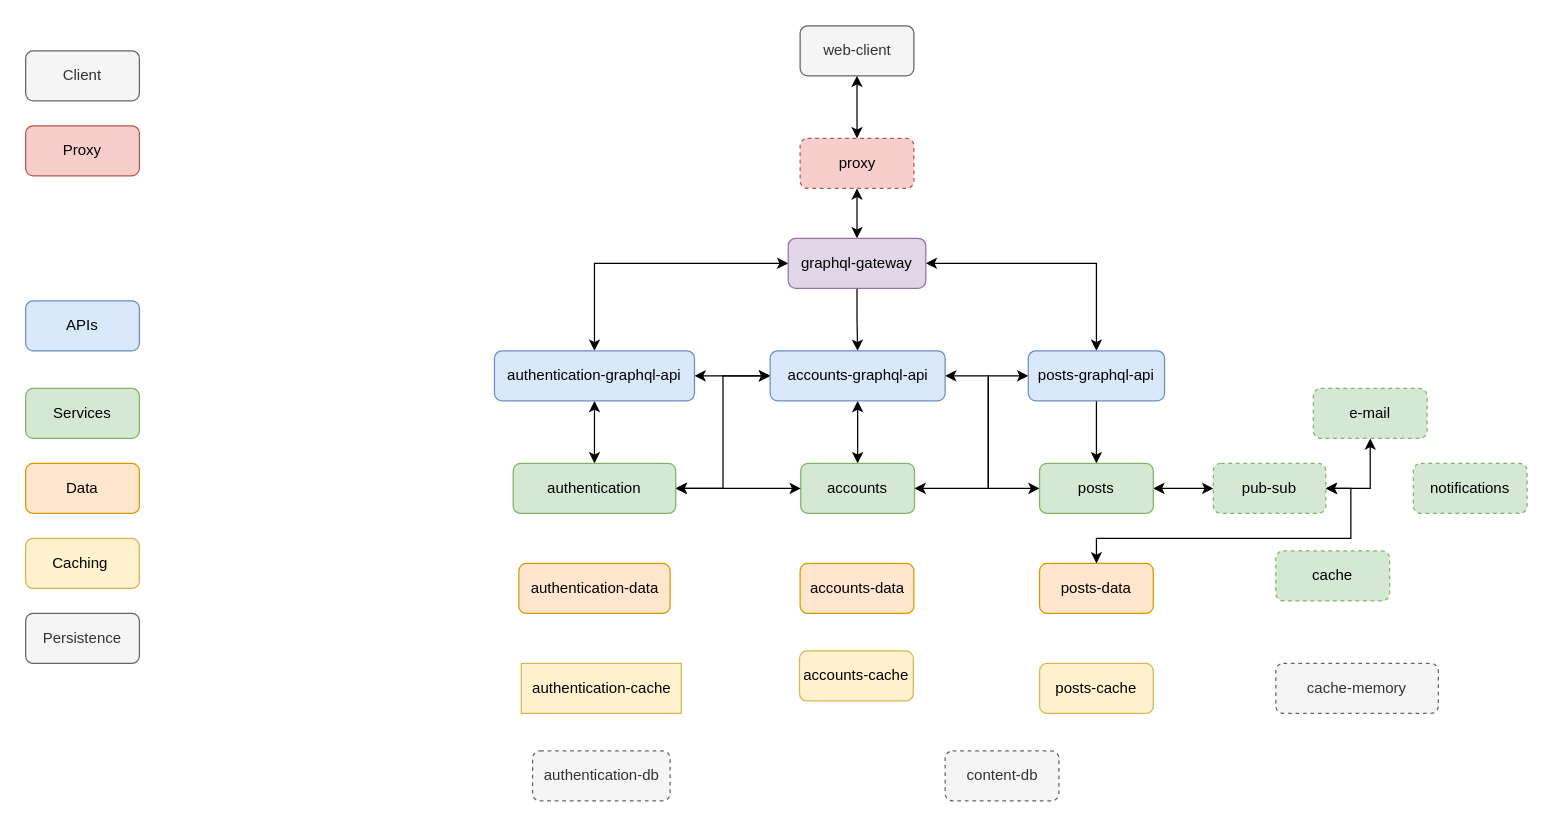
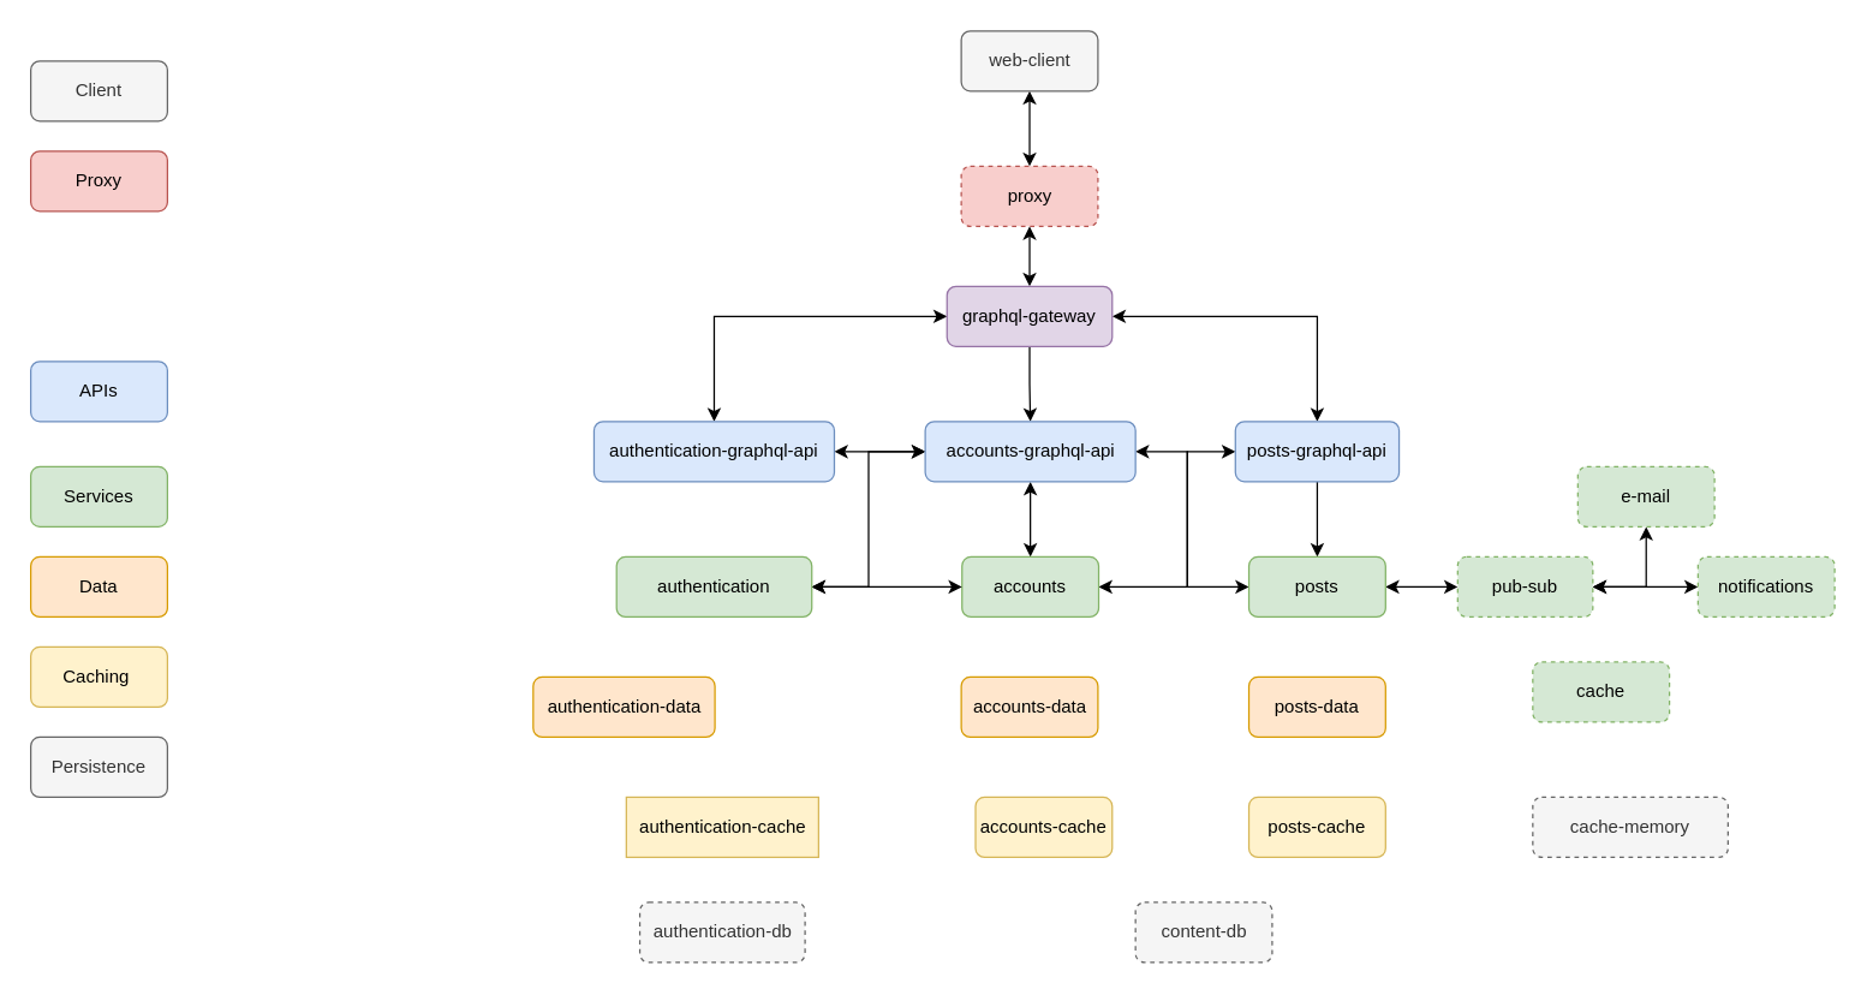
  <mxCell id="0" />
  <mxCell id="1" parent="0" />
  <mxCell id="2" value="Proxy" style="rounded=1;whiteSpace=wrap;html=1;fillColor=#f8cecc;strokeColor=#b85450;" vertex="1" parent="1"><mxGeometry x="20" y="100" width="91" height="40" as="geometry" /></mxCell>
  <mxCell id="3" value="APIs" style="rounded=1;whiteSpace=wrap;html=1;fillColor=#dae8fc;strokeColor=#6c8ebf;" vertex="1" parent="1"><mxGeometry x="20" y="240" width="91" height="40" as="geometry" /></mxCell>
  <mxCell id="4" value="Services" style="rounded=1;whiteSpace=wrap;html=1;fillColor=#d5e8d4;strokeColor=#82b366;" vertex="1" parent="1"><mxGeometry x="20" y="310" width="91" height="40" as="geometry" /></mxCell>
  <mxCell id="5" value="Caching&amp;nbsp;" style="rounded=1;whiteSpace=wrap;html=1;fillColor=#fff2cc;strokeColor=#d6b656;" vertex="1" parent="1"><mxGeometry x="20" y="430" width="91" height="40" as="geometry" /></mxCell>
  <mxCell id="6" value="Data" style="rounded=1;whiteSpace=wrap;html=1;fillColor=#ffe6cc;strokeColor=#d79b00;" vertex="1" parent="1"><mxGeometry x="20" y="370" width="91" height="40" as="geometry" /></mxCell>
  <mxCell id="7" style="edgeStyle=orthogonalEdgeStyle;rounded=0;orthogonalLoop=1;jettySize=auto;html=1;entryX=0.5;entryY=0;entryDx=0;entryDy=0;startArrow=classic;startFill=1;" edge="1" parent="1" source="8" target="12"><mxGeometry relative="1" as="geometry" /></mxCell>
  <mxCell id="8" value="proxy" style="rounded=1;whiteSpace=wrap;html=1;fillColor=#f8cecc;strokeColor=#b85450;dashed=1;" vertex="1" parent="1"><mxGeometry x="639.5" y="110" width="91" height="40" as="geometry" /></mxCell>
  <mxCell id="9" style="edgeStyle=orthogonalEdgeStyle;rounded=0;orthogonalLoop=1;jettySize=auto;html=1;exitX=0.5;exitY=1;exitDx=0;exitDy=0;entryX=0.5;entryY=0;entryDx=0;entryDy=0;" edge="1" parent="1" source="12" target="17"><mxGeometry relative="1" as="geometry" /></mxCell>
  <mxCell id="10" style="edgeStyle=orthogonalEdgeStyle;rounded=0;orthogonalLoop=1;jettySize=auto;html=1;startArrow=classic;startFill=1;" edge="1" parent="1" source="12" target="20"><mxGeometry relative="1" as="geometry" /></mxCell>
  <mxCell id="11" style="edgeStyle=orthogonalEdgeStyle;rounded=0;orthogonalLoop=1;jettySize=auto;html=1;exitX=0;exitY=0.5;exitDx=0;exitDy=0;entryX=0.5;entryY=0;entryDx=0;entryDy=0;startArrow=classic;startFill=1;" edge="1" parent="1" source="12" target="40"><mxGeometry relative="1" as="geometry" /></mxCell>
  <mxCell id="12" value="graphql-gateway" style="rounded=1;whiteSpace=wrap;html=1;fillColor=#e1d5e7;strokeColor=#9673a6;" vertex="1" parent="1"><mxGeometry x="630" y="190" width="110" height="40" as="geometry" /></mxCell>
  <mxCell id="13" style="edgeStyle=orthogonalEdgeStyle;rounded=0;orthogonalLoop=1;jettySize=auto;html=1;entryX=0.5;entryY=0;entryDx=0;entryDy=0;startArrow=classic;startFill=1;" edge="1" parent="1" source="17" target="21"><mxGeometry relative="1" as="geometry" /></mxCell>
  <mxCell id="14" style="edgeStyle=orthogonalEdgeStyle;rounded=0;orthogonalLoop=1;jettySize=auto;html=1;entryX=0;entryY=0.5;entryDx=0;entryDy=0;startArrow=classic;startFill=1;" edge="1" parent="1" source="17" target="23"><mxGeometry relative="1" as="geometry"><Array as="points"><mxPoint x="790" y="300" /><mxPoint x="790" y="390" /></Array></mxGeometry></mxCell>
  <mxCell id="15" style="edgeStyle=orthogonalEdgeStyle;rounded=0;orthogonalLoop=1;jettySize=auto;html=1;exitX=0;exitY=0.5;exitDx=0;exitDy=0;entryX=1;entryY=0.5;entryDx=0;entryDy=0;startArrow=classic;startFill=1;" edge="1" parent="1" source="17" target="40"><mxGeometry relative="1" as="geometry" /></mxCell>
  <mxCell id="16" style="edgeStyle=orthogonalEdgeStyle;rounded=0;orthogonalLoop=1;jettySize=auto;html=1;exitX=0;exitY=0.5;exitDx=0;exitDy=0;entryX=1;entryY=0.5;entryDx=0;entryDy=0;startArrow=classic;startFill=1;" edge="1" parent="1" source="17" target="42"><mxGeometry relative="1" as="geometry" /></mxCell>
  <mxCell id="17" value="accounts-graphql-api" style="rounded=1;whiteSpace=wrap;html=1;fillColor=#dae8fc;strokeColor=#6c8ebf;" vertex="1" parent="1"><mxGeometry x="615.5" y="280" width="140" height="40" as="geometry" /></mxCell>
  <mxCell id="18" style="edgeStyle=orthogonalEdgeStyle;rounded=0;orthogonalLoop=1;jettySize=auto;html=1;" edge="1" parent="1" source="20" target="23"><mxGeometry relative="1" as="geometry" /></mxCell>
  <mxCell id="19" style="edgeStyle=orthogonalEdgeStyle;rounded=0;orthogonalLoop=1;jettySize=auto;html=1;entryX=1;entryY=0.5;entryDx=0;entryDy=0;startArrow=classic;startFill=1;" edge="1" parent="1" source="20" target="21"><mxGeometry relative="1" as="geometry"><Array as="points"><mxPoint x="790" y="300" /><mxPoint x="790" y="390" /></Array></mxGeometry></mxCell>
  <mxCell id="20" value="posts-graphql-api" style="rounded=1;whiteSpace=wrap;html=1;fillColor=#dae8fc;strokeColor=#6c8ebf;" vertex="1" parent="1"><mxGeometry x="822" y="280" width="109" height="40" as="geometry" /></mxCell>
  <mxCell id="21" value="accounts" style="rounded=1;whiteSpace=wrap;html=1;fillColor=#d5e8d4;strokeColor=#82b366;" vertex="1" parent="1"><mxGeometry x="640" y="370" width="91" height="40" as="geometry" /></mxCell>
  <mxCell id="22" style="edgeStyle=orthogonalEdgeStyle;rounded=0;orthogonalLoop=1;jettySize=auto;html=1;exitX=1;exitY=0.5;exitDx=0;exitDy=0;entryX=0;entryY=0.5;entryDx=0;entryDy=0;startArrow=classic;startFill=1;" edge="1" parent="1" source="23" target="36"><mxGeometry relative="1" as="geometry" /></mxCell>
  <mxCell id="23" value="posts" style="rounded=1;whiteSpace=wrap;html=1;fillColor=#d5e8d4;strokeColor=#82b366;" vertex="1" parent="1"><mxGeometry x="831" y="370" width="91" height="40" as="geometry" /></mxCell>
- <mxCell id="24" value="accounts-cache" style="rounded=1;whiteSpace=wrap;html=1;fillColor=#fff2cc;strokeColor=#d6b656;" vertex="1" parent="1"><mxGeometry x="639" y="520" width="91" height="40" as="geometry" /></mxCell>
+ <mxCell id="24" value="accounts-cache" style="rounded=1;whiteSpace=wrap;html=1;fillColor=#fff2cc;strokeColor=#d6b656;" vertex="1" parent="1"><mxGeometry x="649" y="530" width="91" height="40" as="geometry" /></mxCell>
  <mxCell id="25" value="posts-cache" style="rounded=1;whiteSpace=wrap;html=1;fillColor=#fff2cc;strokeColor=#d6b656;" vertex="1" parent="1"><mxGeometry x="831" y="530" width="91" height="40" as="geometry" /></mxCell>
  <mxCell id="26" value="accounts-data" style="rounded=1;whiteSpace=wrap;html=1;fillColor=#ffe6cc;strokeColor=#d79b00;" vertex="1" parent="1"><mxGeometry x="639.5" y="450" width="91" height="40" as="geometry" /></mxCell>
  <mxCell id="27" value="posts-data" style="rounded=1;whiteSpace=wrap;html=1;fillColor=#ffe6cc;strokeColor=#d79b00;" vertex="1" parent="1"><mxGeometry x="831" y="450" width="91" height="40" as="geometry" /></mxCell>
  <mxCell id="28" style="edgeStyle=orthogonalEdgeStyle;rounded=0;orthogonalLoop=1;jettySize=auto;html=1;entryX=0.5;entryY=0;entryDx=0;entryDy=0;startArrow=classic;startFill=1;" edge="1" parent="1" source="29" target="8"><mxGeometry relative="1" as="geometry" /></mxCell>
  <mxCell id="29" value="web-client" style="rounded=1;whiteSpace=wrap;html=1;fillColor=#f5f5f5;strokeColor=#666666;fontColor=#333333;" vertex="1" parent="1"><mxGeometry x="639.5" y="20" width="91" height="40" as="geometry" /></mxCell>
  <mxCell id="30" value="content-db" style="rounded=1;whiteSpace=wrap;html=1;fillColor=#f5f5f5;strokeColor=#666666;fontColor=#333333;dashed=1;" vertex="1" parent="1"><mxGeometry x="755.5" y="600" width="91" height="40" as="geometry" /></mxCell>
  <mxCell id="31" value="Persistence" style="rounded=1;whiteSpace=wrap;html=1;fillColor=#f5f5f5;strokeColor=#666666;fontColor=#333333;" vertex="1" parent="1"><mxGeometry x="20" y="490" width="91" height="40" as="geometry" /></mxCell>
  <mxCell id="32" value="Client" style="rounded=1;whiteSpace=wrap;html=1;fillColor=#f5f5f5;strokeColor=#666666;fontColor=#333333;" vertex="1" parent="1"><mxGeometry x="20" y="40" width="91" height="40" as="geometry" /></mxCell>
  <mxCell id="33" value="cache" style="rounded=1;whiteSpace=wrap;html=1;fillColor=#d5e8d4;strokeColor=#82b366;dashed=1;" vertex="1" parent="1"><mxGeometry x="1020" y="440" width="91" height="40" as="geometry" /></mxCell>
- <mxCell id="34" style="edgeStyle=orthogonalEdgeStyle;rounded=0;orthogonalLoop=1;jettySize=auto;html=1;exitX=1;exitY=0.5;exitDx=0;exitDy=0;startArrow=classic;startFill=1;" edge="1" parent="1" source="36" target="27"><mxGeometry relative="1" as="geometry" /></mxCell>
+ <mxCell id="34" style="edgeStyle=orthogonalEdgeStyle;rounded=0;orthogonalLoop=1;jettySize=auto;html=1;exitX=1;exitY=0.5;exitDx=0;exitDy=0;entryX=0;entryY=0.5;entryDx=0;entryDy=0;startArrow=classic;startFill=1;" edge="1" parent="1" source="36" target="38"><mxGeometry relative="1" as="geometry" /></mxCell>
  <mxCell id="35" style="edgeStyle=orthogonalEdgeStyle;rounded=0;orthogonalLoop=1;jettySize=auto;html=1;exitX=1;exitY=0.5;exitDx=0;exitDy=0;entryX=0.5;entryY=1;entryDx=0;entryDy=0;startArrow=classic;startFill=1;" edge="1" parent="1" source="36" target="37"><mxGeometry relative="1" as="geometry" /></mxCell>
  <mxCell id="36" value="pub-sub" style="rounded=1;whiteSpace=wrap;html=1;fillColor=#d5e8d4;strokeColor=#82b366;dashed=1;" vertex="1" parent="1"><mxGeometry x="970" y="370" width="90" height="40" as="geometry" /></mxCell>
  <mxCell id="37" value="e-mail" style="rounded=1;whiteSpace=wrap;html=1;fillColor=#d5e8d4;strokeColor=#82b366;dashed=1;" vertex="1" parent="1"><mxGeometry x="1050" y="310" width="91" height="40" as="geometry" /></mxCell>
  <mxCell id="38" value="notifications" style="rounded=1;whiteSpace=wrap;html=1;fillColor=#d5e8d4;strokeColor=#82b366;dashed=1;" vertex="1" parent="1"><mxGeometry x="1130" y="370" width="91" height="40" as="geometry" /></mxCell>
- <mxCell id="39" style="edgeStyle=orthogonalEdgeStyle;rounded=0;orthogonalLoop=1;jettySize=auto;html=1;exitX=0.5;exitY=1;exitDx=0;exitDy=0;entryX=0.5;entryY=0;entryDx=0;entryDy=0;startArrow=classic;startFill=1;" edge="1" parent="1" source="40" target="42"><mxGeometry relative="1" as="geometry" /></mxCell>
  <mxCell id="40" value="authentication-graphql-api" style="rounded=1;whiteSpace=wrap;html=1;fillColor=#dae8fc;strokeColor=#6c8ebf;" vertex="1" parent="1"><mxGeometry x="395" y="280" width="160" height="40" as="geometry" /></mxCell>
  <mxCell id="41" style="edgeStyle=orthogonalEdgeStyle;rounded=0;orthogonalLoop=1;jettySize=auto;html=1;exitX=1;exitY=0.5;exitDx=0;exitDy=0;entryX=0;entryY=0.5;entryDx=0;entryDy=0;startArrow=classic;startFill=1;" edge="1" parent="1" source="42" target="21"><mxGeometry relative="1" as="geometry" /></mxCell>
  <mxCell id="42" value="authentication" style="rounded=1;whiteSpace=wrap;html=1;fillColor=#d5e8d4;strokeColor=#82b366;" vertex="1" parent="1"><mxGeometry x="410" y="370" width="130" height="40" as="geometry" /></mxCell>
  <mxCell id="43" value="authentication-cache" style="whiteSpace=wrap;html=1;fillColor=#fff2cc;strokeColor=#d6b656;rounded=0;" vertex="1" parent="1"><mxGeometry x="416.5" y="530" width="128" height="40" as="geometry" /></mxCell>
- <mxCell id="44" value="authentication-data" style="rounded=1;whiteSpace=wrap;html=1;fillColor=#ffe6cc;strokeColor=#d79b00;" vertex="1" parent="1"><mxGeometry x="414.5" y="450" width="121" height="40" as="geometry" /></mxCell>
+ <mxCell id="44" value="authentication-data" style="rounded=1;whiteSpace=wrap;html=1;fillColor=#ffe6cc;strokeColor=#d79b00;" vertex="1" parent="1"><mxGeometry x="354.5" y="450" width="121" height="40" as="geometry" /></mxCell>
  <mxCell id="45" value="authentication-db" style="rounded=1;whiteSpace=wrap;html=1;fillColor=#f5f5f5;strokeColor=#666666;fontColor=#333333;dashed=1;" vertex="1" parent="1"><mxGeometry x="425.5" y="600" width="110" height="40" as="geometry" /></mxCell>
  <mxCell id="46" value="cache-memory" style="rounded=1;whiteSpace=wrap;html=1;fillColor=#f5f5f5;strokeColor=#666666;fontColor=#333333;dashed=1;" vertex="1" parent="1"><mxGeometry x="1020" y="530" width="130" height="40" as="geometry" /></mxCell>
